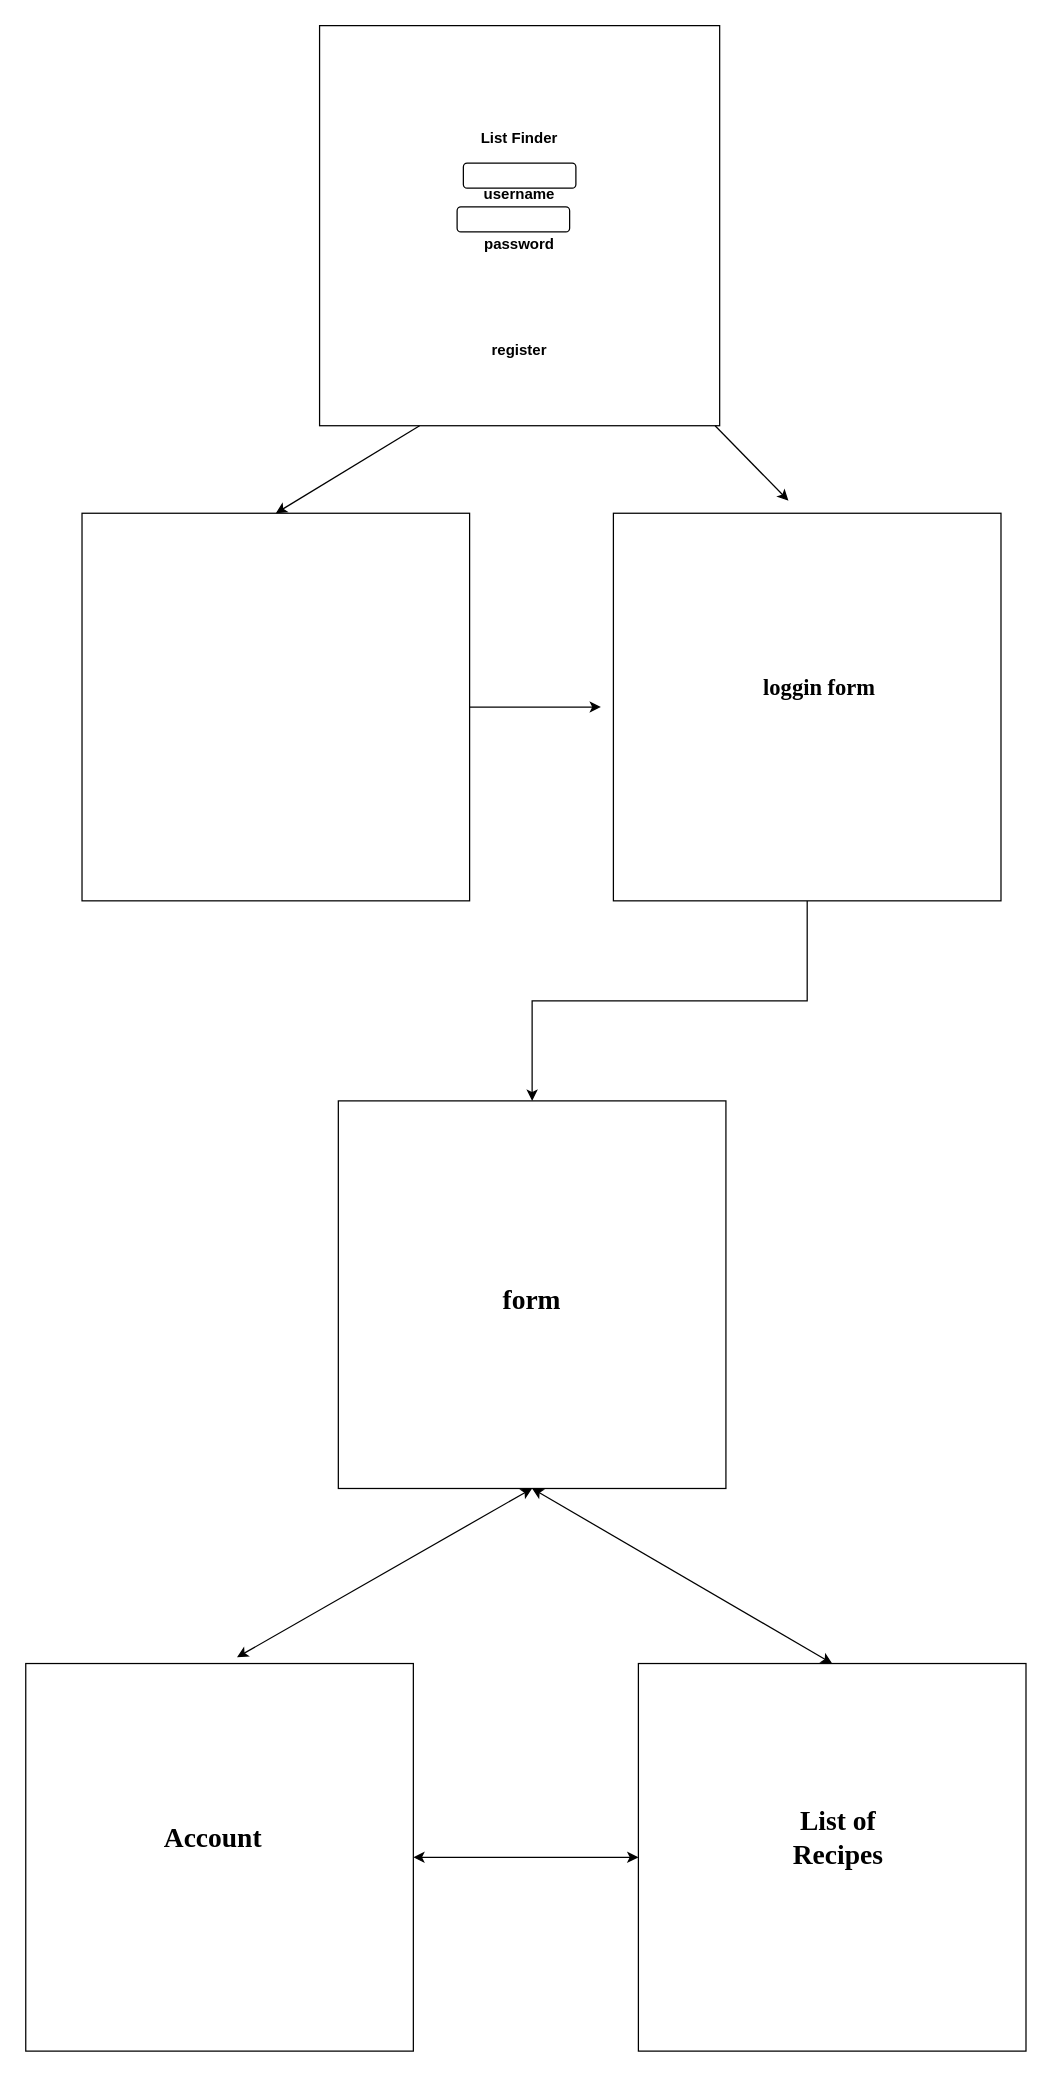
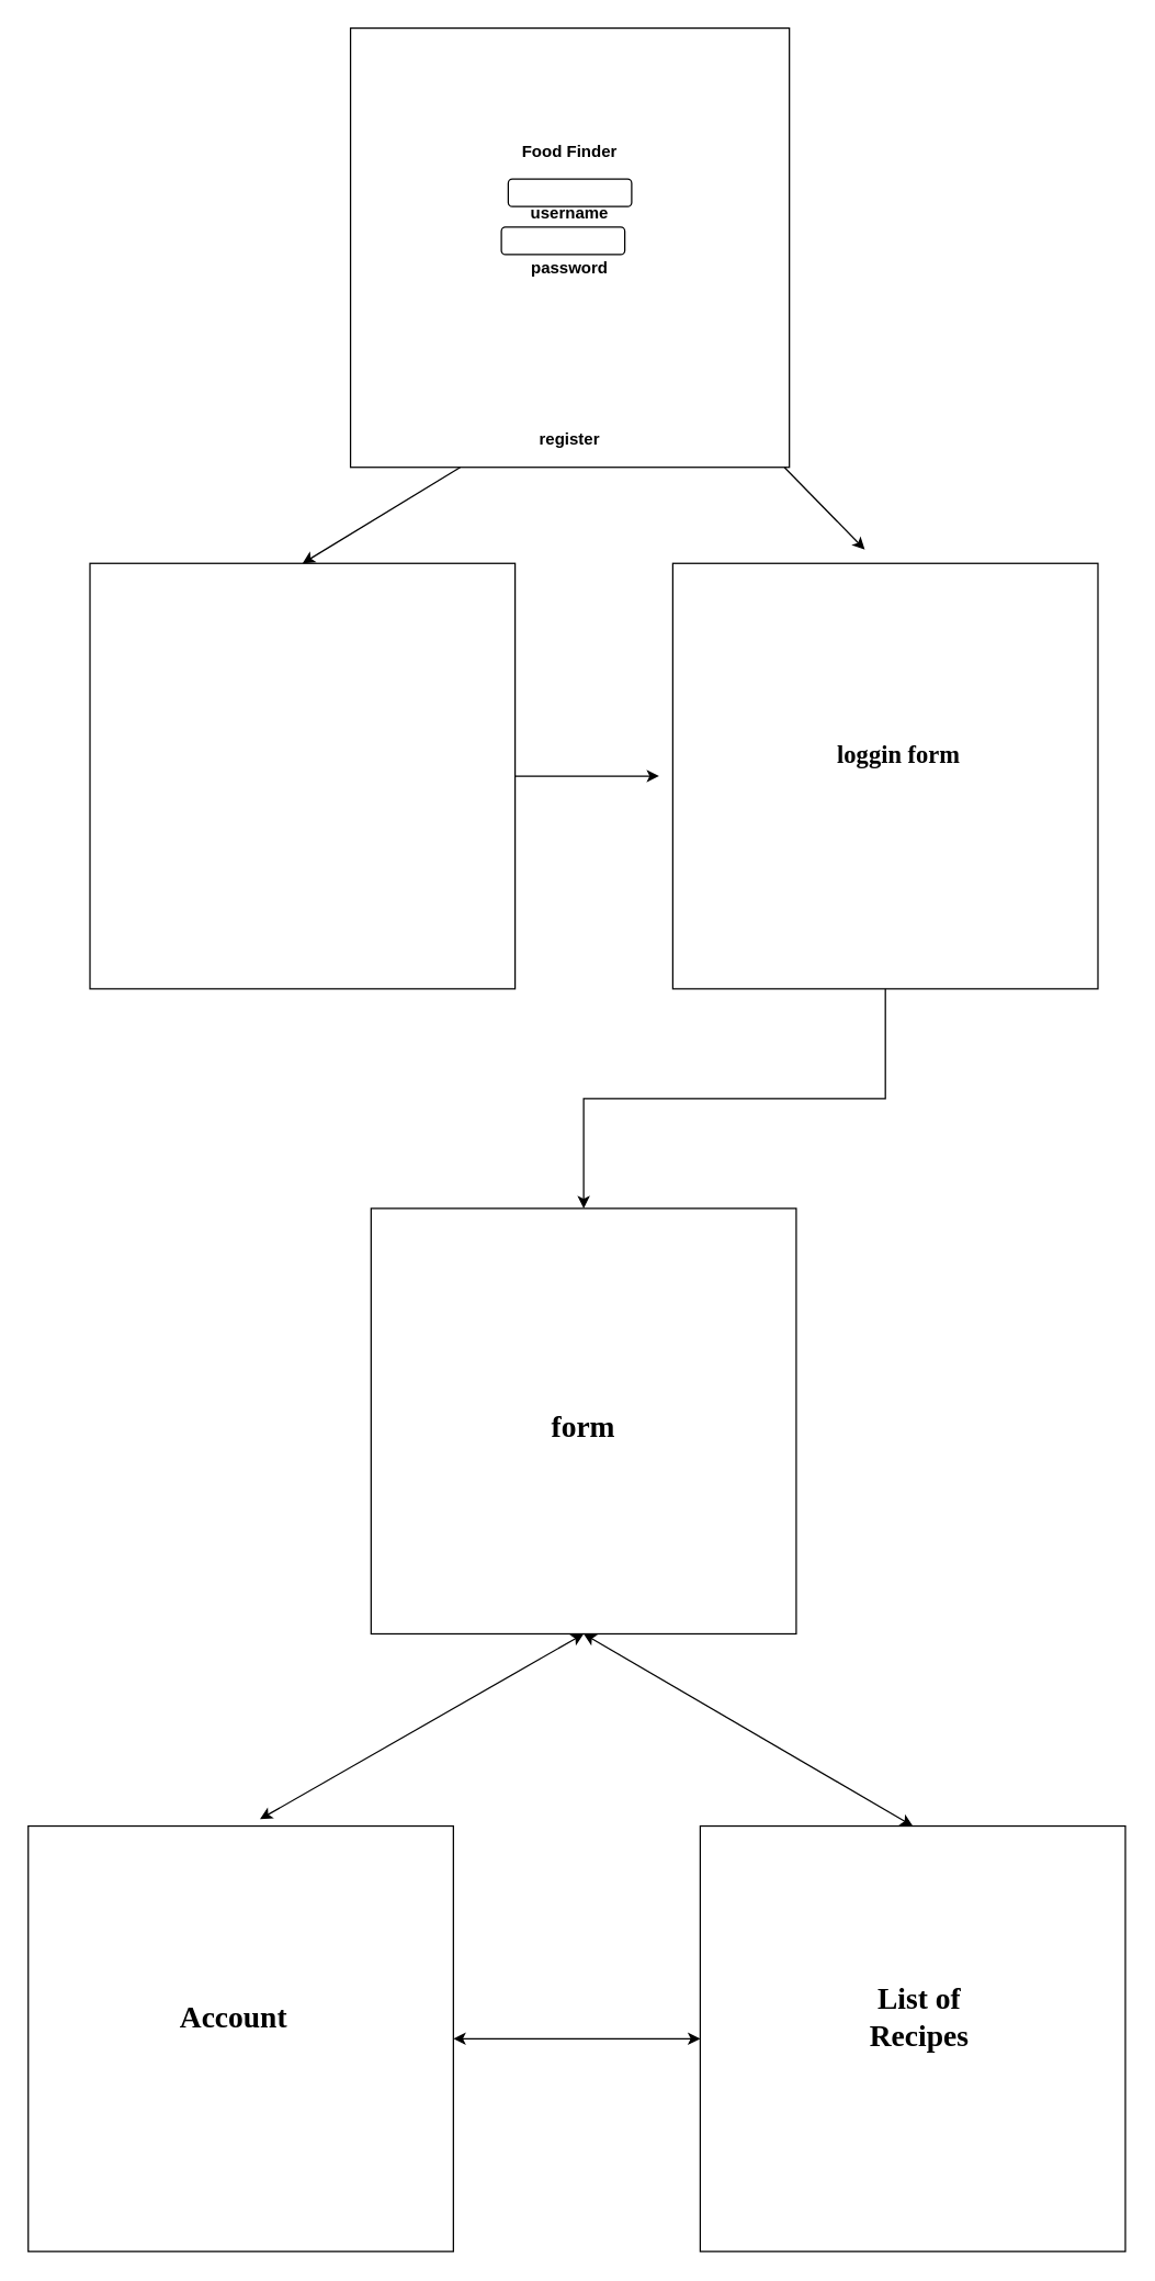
  <mxCell id="0" />
  <mxCell id="1" parent="0" />
  <mxCell id="2" value="" style="whiteSpace=wrap;html=1;aspect=fixed;" vertex="1" parent="1"><mxGeometry x="255" y="20" width="320" height="320" as="geometry" /></mxCell>
  <mxCell id="3" value="username" style="text;html=1;strokeColor=none;fillColor=none;align=center;verticalAlign=middle;whiteSpace=wrap;rounded=0;fontStyle=1" vertex="1" parent="1"><mxGeometry x="395" y="145" width="40" height="20" as="geometry" /></mxCell>
- <mxCell id="4" value="List Finder" style="text;html=1;strokeColor=none;fillColor=none;align=center;verticalAlign=middle;whiteSpace=wrap;rounded=0;fontStyle=1" vertex="1" parent="1"><mxGeometry x="375" y="100" width="80" height="20" as="geometry" /></mxCell>
+ <mxCell id="4" value="Food Finder" style="text;html=1;strokeColor=none;fillColor=none;align=center;verticalAlign=middle;whiteSpace=wrap;rounded=0;fontStyle=1" vertex="1" parent="1"><mxGeometry x="375" y="100" width="80" height="20" as="geometry" /></mxCell>
  <mxCell id="5" value="" style="rounded=1;whiteSpace=wrap;html=1;" vertex="1" parent="1"><mxGeometry x="370" y="130" width="90" height="20" as="geometry" /></mxCell>
  <mxCell id="6" value="" style="rounded=1;whiteSpace=wrap;html=1;" vertex="1" parent="1"><mxGeometry x="365" y="165" width="90" height="20" as="geometry" /></mxCell>
  <mxCell id="7" value="password" style="text;html=1;strokeColor=none;fillColor=none;align=center;verticalAlign=middle;whiteSpace=wrap;rounded=0;fontStyle=1" vertex="1" parent="1"><mxGeometry x="395" y="185" width="40" height="20" as="geometry" /></mxCell>
  <mxCell id="8" style="edgeStyle=orthogonalEdgeStyle;rounded=0;orthogonalLoop=1;jettySize=auto;html=1;" edge="1" parent="1" source="9" target="13"><mxGeometry relative="1" as="geometry"><mxPoint x="560" y="810" as="targetPoint" /></mxGeometry></mxCell>
  <mxCell id="9" value="" style="whiteSpace=wrap;html=1;aspect=fixed;" vertex="1" parent="1"><mxGeometry x="490" y="410" width="310" height="310" as="geometry" /></mxCell>
  <mxCell id="10" value="loggin form" style="text;html=1;strokeColor=none;fillColor=none;align=center;verticalAlign=middle;whiteSpace=wrap;rounded=0;fontFamily=Verdana;fontStyle=1;fontSize=18;" vertex="1" parent="1"><mxGeometry x="570" y="530" width="170" height="40" as="geometry" /></mxCell>
  <mxCell id="11" style="edgeStyle=orthogonalEdgeStyle;rounded=0;orthogonalLoop=1;jettySize=auto;html=1;" edge="1" parent="1" source="12"><mxGeometry relative="1" as="geometry"><mxPoint x="480" y="565" as="targetPoint" /></mxGeometry></mxCell>
  <mxCell id="12" value="" style="whiteSpace=wrap;html=1;aspect=fixed;" vertex="1" parent="1"><mxGeometry x="65" y="410" width="310" height="310" as="geometry" /></mxCell>
  <mxCell id="13" value="" style="whiteSpace=wrap;html=1;aspect=fixed;" vertex="1" parent="1"><mxGeometry x="270" y="880" width="310" height="310" as="geometry" /></mxCell>
- <mxCell id="14" value="register" style="text;html=1;strokeColor=none;fillColor=none;align=center;verticalAlign=middle;whiteSpace=wrap;rounded=0;fontStyle=1" vertex="1" parent="1"><mxGeometry x="370" y="270" width="90" height="20" as="geometry" /></mxCell>
+ <mxCell id="14" value="register" style="text;html=1;strokeColor=none;fillColor=none;align=center;verticalAlign=middle;whiteSpace=wrap;rounded=0;fontStyle=1" vertex="1" parent="1"><mxGeometry x="370" y="310" width="90" height="20" as="geometry" /></mxCell>
  <mxCell id="15" value="" style="endArrow=classic;html=1;" edge="1" parent="1" source="2"><mxGeometry width="50" height="50" relative="1" as="geometry"><mxPoint x="425" y="330" as="sourcePoint" /><mxPoint x="630" y="400" as="targetPoint" /></mxGeometry></mxCell>
  <mxCell id="16" value="" style="endArrow=classic;html=1;exitX=0.25;exitY=1;exitDx=0;exitDy=0;entryX=0.5;entryY=0;entryDx=0;entryDy=0;" edge="1" parent="1" source="2" target="12"><mxGeometry width="50" height="50" relative="1" as="geometry"><mxPoint x="390" y="620" as="sourcePoint" /><mxPoint x="440" y="570" as="targetPoint" /></mxGeometry></mxCell>
  <mxCell id="17" value="form" style="text;html=1;strokeColor=none;fillColor=none;align=center;verticalAlign=middle;whiteSpace=wrap;rounded=0;fontStyle=1;fontFamily=Verdana;fontSize=22;" vertex="1" parent="1"><mxGeometry x="405" y="1030" width="40" height="20" as="geometry" /></mxCell>
  <mxCell id="18" value="" style="whiteSpace=wrap;html=1;aspect=fixed;" vertex="1" parent="1"><mxGeometry x="20" y="1330" width="310" height="310" as="geometry" /></mxCell>
  <mxCell id="19" value="" style="whiteSpace=wrap;html=1;aspect=fixed;" vertex="1" parent="1"><mxGeometry x="510" y="1330" width="310" height="310" as="geometry" /></mxCell>
  <mxCell id="20" value="Account" style="text;html=1;strokeColor=none;fillColor=none;align=center;verticalAlign=middle;whiteSpace=wrap;rounded=0;fontFamily=Verdana;fontSize=22;fontStyle=1" vertex="1" parent="1"><mxGeometry x="150" y="1460" width="40" height="20" as="geometry" /></mxCell>
  <mxCell id="21" value="&lt;b&gt;List of Recipes&lt;/b&gt;" style="text;html=1;strokeColor=none;fillColor=none;align=center;verticalAlign=middle;whiteSpace=wrap;rounded=0;fontFamily=Verdana;fontSize=22;" vertex="1" parent="1"><mxGeometry x="650" y="1460" width="40" height="20" as="geometry" /></mxCell>
  <mxCell id="22" value="" style="endArrow=classic;startArrow=classic;html=1;fontFamily=Verdana;fontSize=22;entryX=0.5;entryY=1;entryDx=0;entryDy=0;exitX=0.545;exitY=-0.016;exitDx=0;exitDy=0;exitPerimeter=0;" edge="1" parent="1" source="18" target="13"><mxGeometry width="50" height="50" relative="1" as="geometry"><mxPoint x="390" y="1310" as="sourcePoint" /><mxPoint x="440" y="1260" as="targetPoint" /><Array as="points" /></mxGeometry></mxCell>
  <mxCell id="23" value="" style="endArrow=classic;startArrow=classic;html=1;fontFamily=Verdana;fontSize=22;entryX=0;entryY=0.5;entryDx=0;entryDy=0;exitX=1;exitY=0.5;exitDx=0;exitDy=0;" edge="1" parent="1" source="18" target="19"><mxGeometry width="50" height="50" relative="1" as="geometry"><mxPoint x="390" y="1310" as="sourcePoint" /><mxPoint x="440" y="1260" as="targetPoint" /></mxGeometry></mxCell>
  <mxCell id="24" value="" style="endArrow=classic;startArrow=classic;html=1;fontFamily=Verdana;fontSize=22;entryX=0.5;entryY=0;entryDx=0;entryDy=0;exitX=0.5;exitY=1;exitDx=0;exitDy=0;" edge="1" parent="1" source="13" target="19"><mxGeometry width="50" height="50" relative="1" as="geometry"><mxPoint x="390" y="1310" as="sourcePoint" /><mxPoint x="440" y="1260" as="targetPoint" /></mxGeometry></mxCell>
